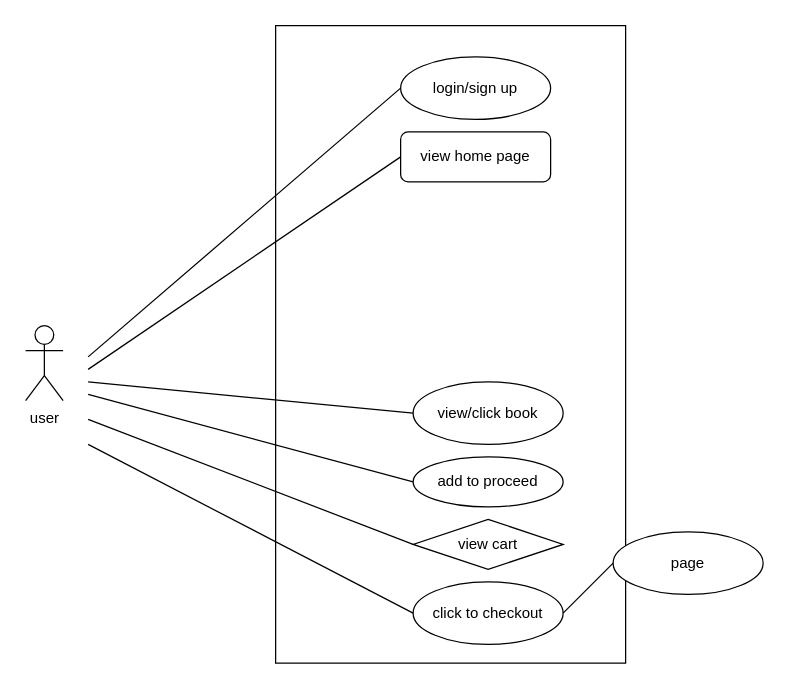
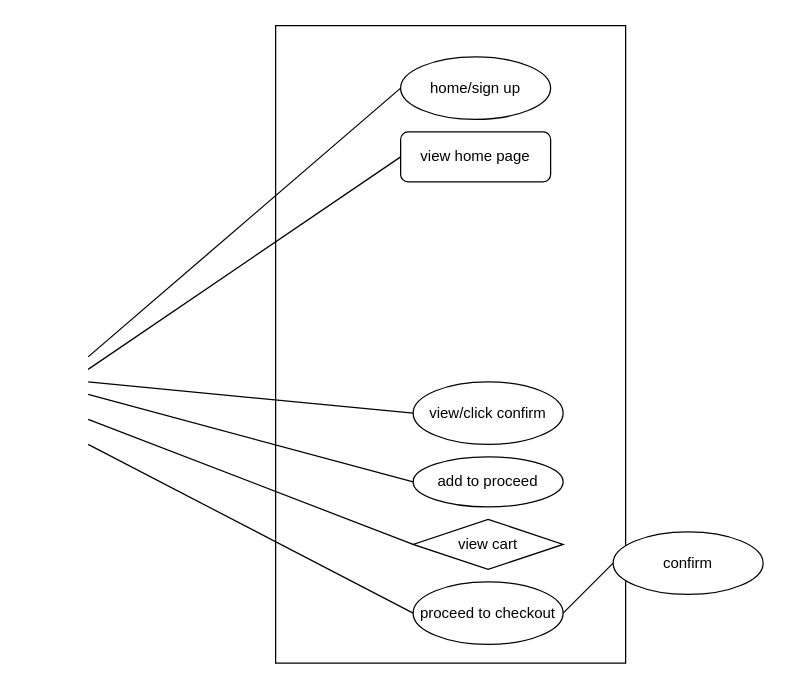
  <mxCell id="0" />
  <mxCell id="1" parent="0" />
- <mxCell id="2" value="user" style="shape=umlActor;verticalLabelPosition=bottom;verticalAlign=top;html=1;outlineConnect=0;" parent="1" vertex="1"><mxGeometry x="20" y="260" width="30" height="60" as="geometry" /></mxCell>
  <mxCell id="3" value="" style="rounded=0;whiteSpace=wrap;html=1;" parent="1" vertex="1"><mxGeometry x="220" y="20" width="280" height="510" as="geometry" /></mxCell>
- <mxCell id="4" value="login/sign up" style="ellipse;whiteSpace=wrap;html=1;" parent="1" vertex="1"><mxGeometry x="320" y="45" width="120" height="50" as="geometry" /></mxCell>
+ <mxCell id="4" value="home/sign up" style="ellipse;whiteSpace=wrap;html=1;" parent="1" vertex="1"><mxGeometry x="320" y="45" width="120" height="50" as="geometry" /></mxCell>
  <mxCell id="5" value="view home page" style="whiteSpace=wrap;html=1;rounded=1;" parent="1" vertex="1"><mxGeometry x="320" y="105" width="120" height="40" as="geometry" /></mxCell>
- <mxCell id="6" value="view/click book" style="ellipse;whiteSpace=wrap;html=1;" parent="1" vertex="1"><mxGeometry x="330" y="305" width="120" height="50" as="geometry" /></mxCell>
+ <mxCell id="6" value="view/click confirm" style="ellipse;whiteSpace=wrap;html=1;" parent="1" vertex="1"><mxGeometry x="330" y="305" width="120" height="50" as="geometry" /></mxCell>
  <mxCell id="7" value="add to proceed" style="ellipse;whiteSpace=wrap;html=1;" parent="1" vertex="1"><mxGeometry x="330" y="365" width="120" height="40" as="geometry" /></mxCell>
  <mxCell id="8" value="view cart" style="rhombus;whiteSpace=wrap;html=1;" parent="1" vertex="1"><mxGeometry x="330" y="415" width="120" height="40" as="geometry" /></mxCell>
- <mxCell id="9" value="click to checkout" style="ellipse;whiteSpace=wrap;html=1;" parent="1" vertex="1"><mxGeometry x="330" y="465" width="120" height="50" as="geometry" /></mxCell>
+ <mxCell id="9" value="proceed to checkout" style="ellipse;whiteSpace=wrap;html=1;" parent="1" vertex="1"><mxGeometry x="330" y="465" width="120" height="50" as="geometry" /></mxCell>
  <mxCell id="10" value="" style="endArrow=none;dashed=0;html=1;rounded=0;entryX=1;entryY=0.5;entryDx=0;entryDy=0;exitX=0;exitY=0.5;exitDx=0;exitDy=0;" parent="1" source="11" target="9" edge="1"><mxGeometry width="50" height="50" relative="1" as="geometry"><mxPoint x="390" y="355" as="sourcePoint" /><mxPoint x="440" y="305" as="targetPoint" /><Array as="points" /></mxGeometry></mxCell>
- <mxCell id="11" value="page" style="ellipse;whiteSpace=wrap;html=1;" parent="1" vertex="1"><mxGeometry x="490" y="425" width="120" height="50" as="geometry" /></mxCell>
+ <mxCell id="11" value="confirm" style="ellipse;whiteSpace=wrap;html=1;" parent="1" vertex="1"><mxGeometry x="490" y="425" width="120" height="50" as="geometry" /></mxCell>
  <mxCell id="12" value="" style="endArrow=none;html=1;rounded=0;entryX=0;entryY=0.5;entryDx=0;entryDy=0;" parent="1" target="4" edge="1"><mxGeometry width="50" height="50" relative="1" as="geometry"><mxPoint x="70" y="285" as="sourcePoint" /><mxPoint x="120" y="235" as="targetPoint" /></mxGeometry></mxCell>
  <mxCell id="13" value="" style="endArrow=none;html=1;rounded=0;entryX=0;entryY=0.5;entryDx=0;entryDy=0;" parent="1" target="5" edge="1"><mxGeometry width="50" height="50" relative="1" as="geometry"><mxPoint x="70" y="295" as="sourcePoint" /><mxPoint x="440" y="305" as="targetPoint" /></mxGeometry></mxCell>
  <mxCell id="14" value="" style="endArrow=none;html=1;rounded=0;entryX=0;entryY=0.5;entryDx=0;entryDy=0;" parent="1" target="6" edge="1"><mxGeometry width="50" height="50" relative="1" as="geometry"><mxPoint x="70" y="305" as="sourcePoint" /><mxPoint x="440" y="305" as="targetPoint" /></mxGeometry></mxCell>
  <mxCell id="15" value="" style="endArrow=none;html=1;rounded=0;entryX=0;entryY=0.5;entryDx=0;entryDy=0;" parent="1" target="7" edge="1"><mxGeometry width="50" height="50" relative="1" as="geometry"><mxPoint x="70" y="315" as="sourcePoint" /><mxPoint x="440" y="305" as="targetPoint" /></mxGeometry></mxCell>
  <mxCell id="16" value="" style="endArrow=none;html=1;rounded=0;entryX=0;entryY=0.5;entryDx=0;entryDy=0;" parent="1" target="8" edge="1"><mxGeometry width="50" height="50" relative="1" as="geometry"><mxPoint x="70" y="335" as="sourcePoint" /><mxPoint x="440" y="305" as="targetPoint" /></mxGeometry></mxCell>
  <mxCell id="17" value="" style="endArrow=none;html=1;rounded=0;entryX=0;entryY=0.5;entryDx=0;entryDy=0;" parent="1" target="9" edge="1"><mxGeometry width="50" height="50" relative="1" as="geometry"><mxPoint x="70" y="355" as="sourcePoint" /><mxPoint x="440" y="305" as="targetPoint" /></mxGeometry></mxCell>
